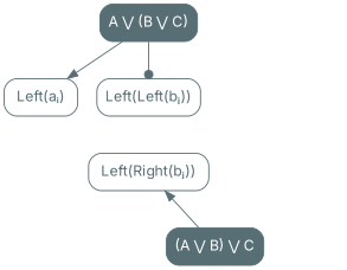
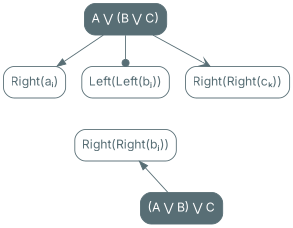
  digraph {
    node [color="#586E75" fillcolor="#ffffff" fontcolor="#586E75" fontname="Inter,Arial" shape=rectangle style="rounded,filled"]
    edge [color="#586E75" fontcolor="#000000" fontname="Inter,Arial" fontsize=11 style=invis]
    n1 [fillcolor="#586E75" fontcolor="#ffffff" label="A ⋁ (B ⋁ C)"]
-   n2 [label="Left(aᵢ)"]
+   n2 [label="Right(aᵢ)"]
    n3 [label="Left(Left(bⱼ))"]
-   n5 [label="Left(Right(bⱼ))"]
+   n4 [label="Right(Right(cₖ))"]
+   n5 [label="Right(Right(bⱼ))"]
    n6 [label="Right(cₖ)" style=invis]
    n7 [fillcolor="#586E75" fontcolor="#ffffff" label="(A ⋁ B) ⋁ C"]
    n1 -> n2 [arrowhead=normal style=""]
    n1 -> n3 [arrowhead=dot style=""]
+   n1 -> n4 [arrowhead=vee style=""]
    n3 -> n5
+   n4 -> n6
    n5 -> n3
    n5 -> n7 [dir=back style=""]
+   n6 -> n4
    n6 -> n7 [dir=back]
  }
